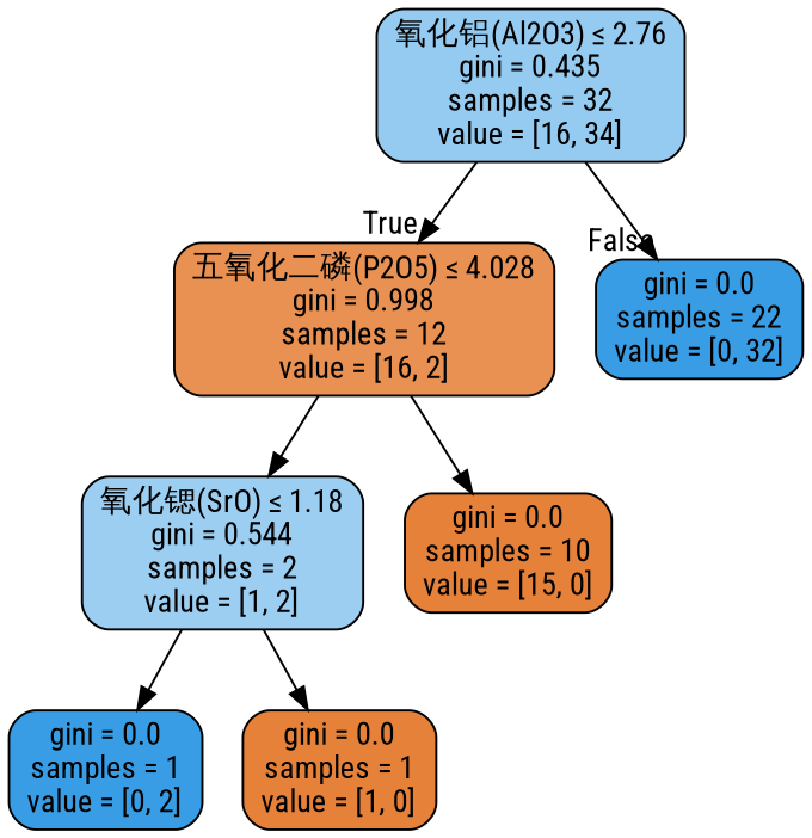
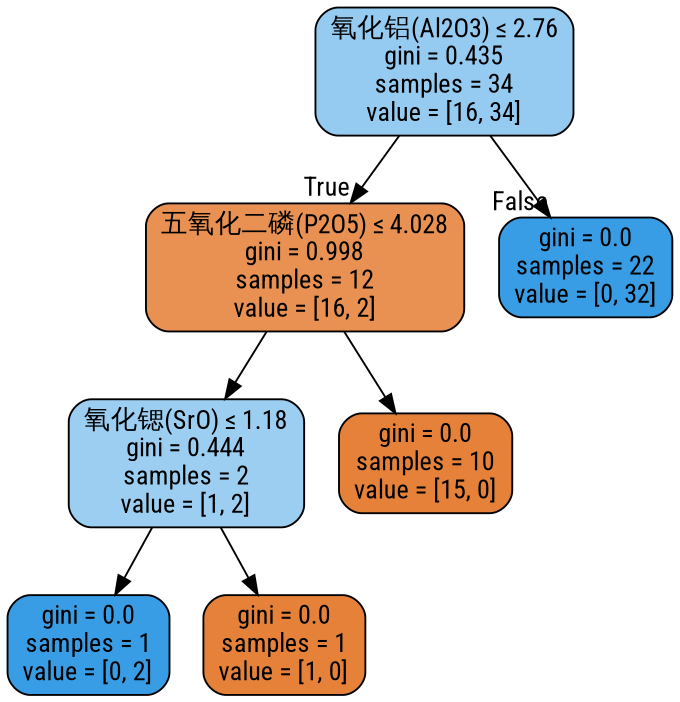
  digraph {
    fontname="Roboto Condensed"
    node [color=black fillcolor="#399de5" fontname="Roboto Condensed" shape=box style="filled, rounded"]
    edge [fontname="Roboto Condensed"]
-   n1 [fillcolor="#96cbf1" label=<氧化铝(Al2O3) &le; 2.76<br/>gini = 0.435<br/>samples = 32<br/>value = [16, 34]>]
+   n1 [fillcolor="#96cbf1" label=<氧化铝(Al2O3) &le; 2.76<br/>gini = 0.435<br/>samples = 34<br/>value = [16, 34]>]
    n2 [fillcolor="#e89152" label=<五氧化二磷(P2O5) &le; 4.028<br/>gini = 0.998<br/>samples = 12<br/>value = [16, 2]>]
    n3 [label=<gini = 0.0<br/>samples = 22<br/>value = [0, 32]>]
-   n4 [fillcolor="#9ccef2" label=<氧化锶(SrO) &le; 1.18<br/>gini = 0.544<br/>samples = 2<br/>value = [1, 2]>]
+   n4 [fillcolor="#9ccef2" label=<氧化锶(SrO) &le; 1.18<br/>gini = 0.444<br/>samples = 2<br/>value = [1, 2]>]
    n5 [fillcolor="#e58139" label=<gini = 0.0<br/>samples = 10<br/>value = [15, 0]>]
    n6 [label=<gini = 0.0<br/>samples = 1<br/>value = [0, 2]>]
    n7 [fillcolor="#e58139" label=<gini = 0.0<br/>samples = 1<br/>value = [1, 0]>]
    n1 -> n2 [headlabel=True labelangle=45 labeldistance=2.5]
    n1 -> n3 [headlabel=False labelangle=-45 labeldistance=2.5]
    n2 -> n4
    n2 -> n5
    n4 -> n6
    n4 -> n7
  }
